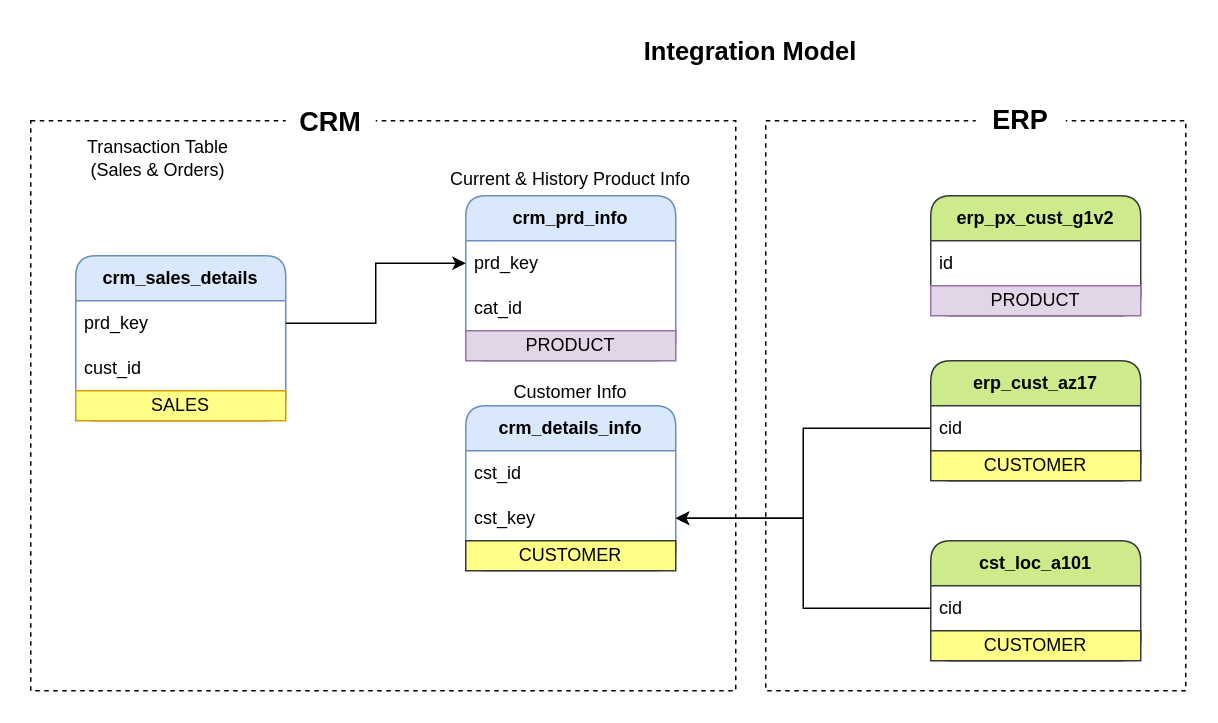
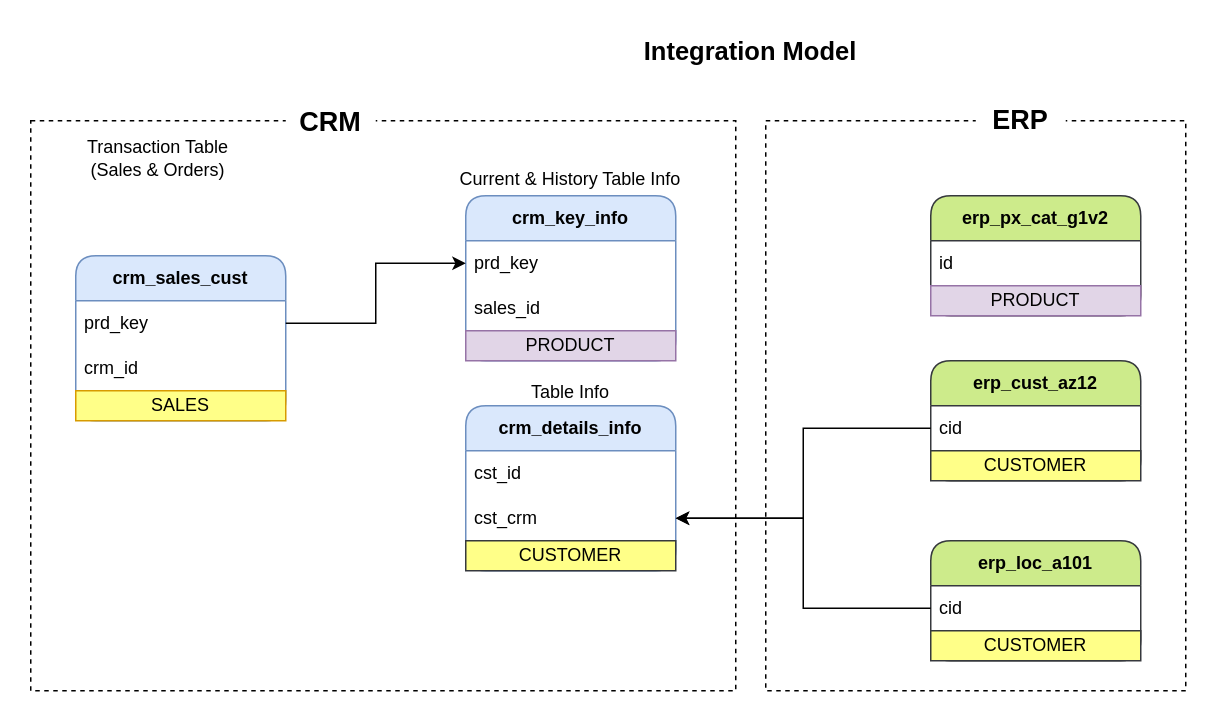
  <mxCell id="0" />
  <mxCell id="1" parent="0" />
  <mxCell id="2" value="" style="rounded=0;whiteSpace=wrap;html=1;fillColor=none;dashed=1;" parent="1" vertex="1"><mxGeometry x="20" y="80" width="470" height="380" as="geometry" /></mxCell>
  <mxCell id="3" value="" style="rounded=0;whiteSpace=wrap;html=1;fillColor=none;dashed=1;" parent="1" vertex="1"><mxGeometry x="510" y="80" width="280" height="380" as="geometry" /></mxCell>
  <mxCell id="4" value="crm_details_info" style="swimlane;fontStyle=1;childLayout=stackLayout;horizontal=1;startSize=30;horizontalStack=0;resizeParent=1;resizeParentMax=0;resizeLast=0;collapsible=1;marginBottom=0;whiteSpace=wrap;html=1;rounded=1;fillColor=#dae8fc;strokeColor=#6c8ebf;" parent="1" vertex="1"><mxGeometry x="310" y="270" width="140" height="110" as="geometry" /></mxCell>
  <mxCell id="5" value="cst_id" style="text;strokeColor=none;fillColor=none;align=left;verticalAlign=middle;spacingLeft=4;spacingRight=4;overflow=hidden;points=[[0,0.5],[1,0.5]];portConstraint=eastwest;rotatable=0;whiteSpace=wrap;html=1;" parent="4" vertex="1"><mxGeometry y="30" width="140" height="30" as="geometry" /></mxCell>
- <mxCell id="6" value="cst_key" style="text;strokeColor=none;fillColor=none;align=left;verticalAlign=middle;spacingLeft=4;spacingRight=4;overflow=hidden;points=[[0,0.5],[1,0.5]];portConstraint=eastwest;rotatable=0;whiteSpace=wrap;html=1;" parent="4" vertex="1"><mxGeometry y="60" width="140" height="30" as="geometry" /></mxCell>
+ <mxCell id="6" value="cst_crm" style="text;strokeColor=none;fillColor=none;align=left;verticalAlign=middle;spacingLeft=4;spacingRight=4;overflow=hidden;points=[[0,0.5],[1,0.5]];portConstraint=eastwest;rotatable=0;whiteSpace=wrap;html=1;" parent="4" vertex="1"><mxGeometry y="60" width="140" height="30" as="geometry" /></mxCell>
  <mxCell id="7" value="CUSTOMER" style="rounded=0;whiteSpace=wrap;html=1;fillColor=#ffff88;strokeColor=#36393d;" vertex="1" parent="4"><mxGeometry y="90" width="140" height="20" as="geometry" /></mxCell>
- <mxCell id="8" value="crm_prd_info" style="swimlane;fontStyle=1;childLayout=stackLayout;horizontal=1;startSize=30;horizontalStack=0;resizeParent=1;resizeParentMax=0;resizeLast=0;collapsible=1;marginBottom=0;whiteSpace=wrap;html=1;rounded=1;fillColor=#dae8fc;strokeColor=#6c8ebf;" parent="1" vertex="1"><mxGeometry x="310" y="130" width="140" height="110" as="geometry" /></mxCell>
+ <mxCell id="8" value="crm_key_info" style="swimlane;fontStyle=1;childLayout=stackLayout;horizontal=1;startSize=30;horizontalStack=0;resizeParent=1;resizeParentMax=0;resizeLast=0;collapsible=1;marginBottom=0;whiteSpace=wrap;html=1;rounded=1;fillColor=#dae8fc;strokeColor=#6c8ebf;" parent="1" vertex="1"><mxGeometry x="310" y="130" width="140" height="110" as="geometry" /></mxCell>
  <mxCell id="9" value="prd_key" style="text;align=left;verticalAlign=middle;spacingLeft=4;spacingRight=4;overflow=hidden;points=[[0,0.5],[1,0.5]];portConstraint=eastwest;rotatable=0;whiteSpace=wrap;html=1;" parent="8" vertex="1"><mxGeometry y="30" width="140" height="30" as="geometry" /></mxCell>
- <mxCell id="10" value="cat_id" style="text;strokeColor=none;fillColor=none;align=left;verticalAlign=middle;spacingLeft=4;spacingRight=4;overflow=hidden;points=[[0,0.5],[1,0.5]];portConstraint=eastwest;rotatable=0;whiteSpace=wrap;html=1;" vertex="1" parent="8"><mxGeometry y="60" width="140" height="30" as="geometry" /></mxCell>
+ <mxCell id="10" value="sales_id" style="text;strokeColor=none;fillColor=none;align=left;verticalAlign=middle;spacingLeft=4;spacingRight=4;overflow=hidden;points=[[0,0.5],[1,0.5]];portConstraint=eastwest;rotatable=0;whiteSpace=wrap;html=1;" vertex="1" parent="8"><mxGeometry y="60" width="140" height="30" as="geometry" /></mxCell>
  <mxCell id="11" value="PRODUCT" style="rounded=0;whiteSpace=wrap;html=1;fillColor=#e1d5e7;strokeColor=#9673a6;" vertex="1" parent="8"><mxGeometry y="90" width="140" height="20" as="geometry" /></mxCell>
- <mxCell id="12" value="crm_sales_details" style="swimlane;fontStyle=1;childLayout=stackLayout;horizontal=1;startSize=30;horizontalStack=0;resizeParent=1;resizeParentMax=0;resizeLast=0;collapsible=1;marginBottom=0;whiteSpace=wrap;html=1;rounded=1;fillColor=#dae8fc;strokeColor=#6c8ebf;" parent="1" vertex="1"><mxGeometry x="50" y="170" width="140" height="110" as="geometry" /></mxCell>
+ <mxCell id="12" value="crm_sales_cust" style="swimlane;fontStyle=1;childLayout=stackLayout;horizontal=1;startSize=30;horizontalStack=0;resizeParent=1;resizeParentMax=0;resizeLast=0;collapsible=1;marginBottom=0;whiteSpace=wrap;html=1;rounded=1;fillColor=#dae8fc;strokeColor=#6c8ebf;" parent="1" vertex="1"><mxGeometry x="50" y="170" width="140" height="110" as="geometry" /></mxCell>
  <mxCell id="13" value="prd_key" style="text;strokeColor=none;fillColor=none;align=left;verticalAlign=middle;spacingLeft=4;spacingRight=4;overflow=hidden;points=[[0,0.5],[1,0.5]];portConstraint=eastwest;rotatable=0;whiteSpace=wrap;html=1;" parent="12" vertex="1"><mxGeometry y="30" width="140" height="30" as="geometry" /></mxCell>
- <mxCell id="14" value="cust_id" style="text;strokeColor=none;fillColor=none;align=left;verticalAlign=middle;spacingLeft=4;spacingRight=4;overflow=hidden;points=[[0,0.5],[1,0.5]];portConstraint=eastwest;rotatable=0;whiteSpace=wrap;html=1;" parent="12" vertex="1"><mxGeometry y="60" width="140" height="30" as="geometry" /></mxCell>
+ <mxCell id="14" value="crm_id" style="text;strokeColor=none;fillColor=none;align=left;verticalAlign=middle;spacingLeft=4;spacingRight=4;overflow=hidden;points=[[0,0.5],[1,0.5]];portConstraint=eastwest;rotatable=0;whiteSpace=wrap;html=1;" parent="12" vertex="1"><mxGeometry y="60" width="140" height="30" as="geometry" /></mxCell>
  <mxCell id="15" value="SALES" style="rounded=0;whiteSpace=wrap;html=1;fillColor=#ffff88;strokeColor=#d79b00;" vertex="1" parent="12"><mxGeometry y="90" width="140" height="20" as="geometry" /></mxCell>
  <mxCell id="16" value="&lt;font style=&quot;font-size: 17px;&quot;&gt;&lt;b&gt;Integration Model&lt;/b&gt;&lt;/font&gt;" style="text;html=1;align=center;verticalAlign=middle;whiteSpace=wrap;rounded=0;" parent="1" vertex="1"><mxGeometry x="414" y="20" width="172" height="30" as="geometry" /></mxCell>
- <mxCell id="17" value="Customer Info" style="text;html=1;align=center;verticalAlign=middle;whiteSpace=wrap;rounded=0;" parent="1" vertex="1"><mxGeometry x="340" y="246" width="80" height="30" as="geometry" /></mxCell>
- <mxCell id="18" value="Current &amp;amp; History Product Info" style="text;html=1;align=center;verticalAlign=middle;whiteSpace=wrap;rounded=0;" parent="1" vertex="1"><mxGeometry x="280" y="104" width="200" height="30" as="geometry" /></mxCell>
+ <mxCell id="17" value="Table Info" style="text;html=1;align=center;verticalAlign=middle;whiteSpace=wrap;rounded=0;" parent="1" vertex="1"><mxGeometry x="340" y="246" width="80" height="30" as="geometry" /></mxCell>
+ <mxCell id="18" value="Current &amp;amp; History Table Info" style="text;html=1;align=center;verticalAlign=middle;whiteSpace=wrap;rounded=0;" parent="1" vertex="1"><mxGeometry x="280" y="104" width="200" height="30" as="geometry" /></mxCell>
  <mxCell id="19" value="Transaction Table (Sales &amp;amp; Orders)" style="text;html=1;align=center;verticalAlign=middle;whiteSpace=wrap;rounded=0;" parent="1" vertex="1"><mxGeometry x="55" y="90" width="100" height="30" as="geometry" /></mxCell>
  <mxCell id="20" style="edgeStyle=orthogonalEdgeStyle;rounded=0;orthogonalLoop=1;jettySize=auto;html=1;entryX=0;entryY=0.5;entryDx=0;entryDy=0;" parent="1" source="13" target="9" edge="1"><mxGeometry relative="1" as="geometry" /></mxCell>
- <mxCell id="21" value="erp_cust_az17" style="swimlane;fontStyle=1;childLayout=stackLayout;horizontal=1;startSize=30;horizontalStack=0;resizeParent=1;resizeParentMax=0;resizeLast=0;collapsible=1;marginBottom=0;whiteSpace=wrap;html=1;rounded=1;fillColor=#cdeb8b;strokeColor=#36393d;" parent="1" vertex="1"><mxGeometry x="620" y="240" width="140" height="80" as="geometry" /></mxCell>
+ <mxCell id="21" value="erp_cust_az12" style="swimlane;fontStyle=1;childLayout=stackLayout;horizontal=1;startSize=30;horizontalStack=0;resizeParent=1;resizeParentMax=0;resizeLast=0;collapsible=1;marginBottom=0;whiteSpace=wrap;html=1;rounded=1;fillColor=#cdeb8b;strokeColor=#36393d;" parent="1" vertex="1"><mxGeometry x="620" y="240" width="140" height="80" as="geometry" /></mxCell>
  <mxCell id="22" value="cid" style="text;strokeColor=none;fillColor=none;align=left;verticalAlign=middle;spacingLeft=4;spacingRight=4;overflow=hidden;points=[[0,0.5],[1,0.5]];portConstraint=eastwest;rotatable=0;whiteSpace=wrap;html=1;" parent="21" vertex="1"><mxGeometry y="30" width="140" height="30" as="geometry" /></mxCell>
  <mxCell id="23" value="CUSTOMER" style="rounded=0;whiteSpace=wrap;html=1;fillColor=#ffff88;strokeColor=#36393d;" vertex="1" parent="21"><mxGeometry y="60" width="140" height="20" as="geometry" /></mxCell>
- <mxCell id="24" value="cst_loc_a101" style="swimlane;fontStyle=1;childLayout=stackLayout;horizontal=1;startSize=30;horizontalStack=0;resizeParent=1;resizeParentMax=0;resizeLast=0;collapsible=1;marginBottom=0;whiteSpace=wrap;html=1;rounded=1;fillColor=#cdeb8b;strokeColor=#36393d;" parent="1" vertex="1"><mxGeometry x="620" y="360" width="140" height="80" as="geometry" /></mxCell>
+ <mxCell id="24" value="erp_loc_a101" style="swimlane;fontStyle=1;childLayout=stackLayout;horizontal=1;startSize=30;horizontalStack=0;resizeParent=1;resizeParentMax=0;resizeLast=0;collapsible=1;marginBottom=0;whiteSpace=wrap;html=1;rounded=1;fillColor=#cdeb8b;strokeColor=#36393d;" parent="1" vertex="1"><mxGeometry x="620" y="360" width="140" height="80" as="geometry" /></mxCell>
  <mxCell id="25" value="cid" style="text;strokeColor=none;fillColor=none;align=left;verticalAlign=middle;spacingLeft=4;spacingRight=4;overflow=hidden;points=[[0,0.5],[1,0.5]];portConstraint=eastwest;rotatable=0;whiteSpace=wrap;html=1;" parent="24" vertex="1"><mxGeometry y="30" width="140" height="30" as="geometry" /></mxCell>
  <mxCell id="26" value="CUSTOMER" style="rounded=0;whiteSpace=wrap;html=1;fillColor=#ffff88;strokeColor=#36393d;" vertex="1" parent="24"><mxGeometry y="60" width="140" height="20" as="geometry" /></mxCell>
- <mxCell id="27" value="erp_px_cust_g1v2" style="swimlane;fontStyle=1;childLayout=stackLayout;horizontal=1;startSize=30;horizontalStack=0;resizeParent=1;resizeParentMax=0;resizeLast=0;collapsible=1;marginBottom=0;whiteSpace=wrap;html=1;rounded=1;fillColor=#cdeb8b;strokeColor=#36393d;" parent="1" vertex="1"><mxGeometry x="620" y="130" width="140" height="80" as="geometry" /></mxCell>
+ <mxCell id="27" value="erp_px_cat_g1v2" style="swimlane;fontStyle=1;childLayout=stackLayout;horizontal=1;startSize=30;horizontalStack=0;resizeParent=1;resizeParentMax=0;resizeLast=0;collapsible=1;marginBottom=0;whiteSpace=wrap;html=1;rounded=1;fillColor=#cdeb8b;strokeColor=#36393d;" parent="1" vertex="1"><mxGeometry x="620" y="130" width="140" height="80" as="geometry" /></mxCell>
  <mxCell id="28" value="id" style="text;strokeColor=none;fillColor=none;align=left;verticalAlign=middle;spacingLeft=4;spacingRight=4;overflow=hidden;points=[[0,0.5],[1,0.5]];portConstraint=eastwest;rotatable=0;whiteSpace=wrap;html=1;" parent="27" vertex="1"><mxGeometry y="30" width="140" height="30" as="geometry" /></mxCell>
  <mxCell id="29" value="PRODUCT" style="rounded=0;whiteSpace=wrap;html=1;fillColor=#e1d5e7;strokeColor=#9673a6;" vertex="1" parent="27"><mxGeometry y="60" width="140" height="20" as="geometry" /></mxCell>
  <mxCell id="30" style="edgeStyle=orthogonalEdgeStyle;rounded=0;orthogonalLoop=1;jettySize=auto;html=1;entryX=1;entryY=0.5;entryDx=0;entryDy=0;" parent="1" source="22" target="6" edge="1"><mxGeometry relative="1" as="geometry" /></mxCell>
  <mxCell id="31" value="" style="edgeStyle=orthogonalEdgeStyle;rounded=0;orthogonalLoop=1;jettySize=auto;html=1;" parent="1" source="25" target="6" edge="1"><mxGeometry relative="1" as="geometry" /></mxCell>
  <mxCell id="32" value="&lt;b&gt;&lt;font style=&quot;font-size: 18px;&quot;&gt;CRM&lt;/font&gt;&lt;/b&gt;" style="text;html=1;align=center;verticalAlign=middle;whiteSpace=wrap;rounded=0;fillColor=default;" parent="1" vertex="1"><mxGeometry x="190" y="66" width="60" height="30" as="geometry" /></mxCell>
  <mxCell id="33" value="&lt;b&gt;&lt;font style=&quot;font-size: 18px;&quot;&gt;ERP&lt;/font&gt;&lt;/b&gt;" style="text;html=1;align=center;verticalAlign=middle;whiteSpace=wrap;rounded=0;fillColor=default;" parent="1" vertex="1"><mxGeometry x="650" y="65" width="60" height="30" as="geometry" /></mxCell>
